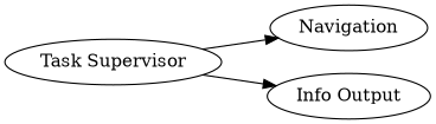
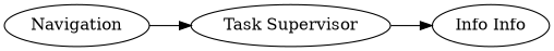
  digraph {
    rankdir=LR
    "Task Supervisor"
    Navigation
-   "Info Output"
-   "Task Supervisor" -> Navigation
+   "Info Output" [label="Info Info"]
+   Navigation -> "Task Supervisor"
    "Task Supervisor" -> "Info Output"
  }
